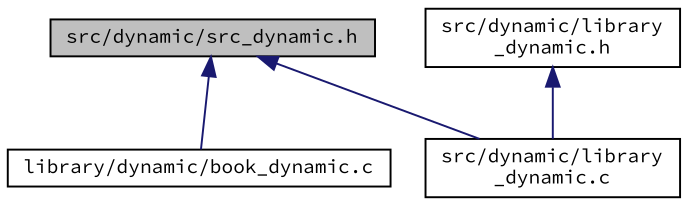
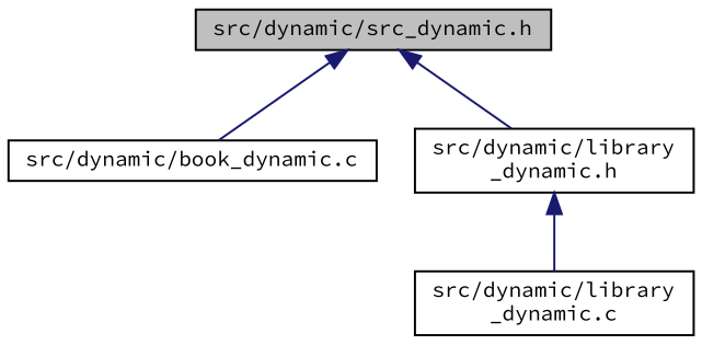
  digraph {
    fontname="Source Code Pro"
    node [color=black fillcolor=white fontname="Source Code Pro" fontsize=10 shape=record style=filled]
    edge [color=midnightblue dir=back fontname="Source Code Pro" fontsize=10 labelfontname=Helvetica labelfontsize=10 style=solid]
    n1 [fillcolor=grey75 fontcolor=black height=0.2 label="src/dynamic/src_dynamic.h" width=0.4]
-   n2 [height=0.2 label="library/dynamic/book_dynamic.c" width=0.4]
+   n2 [height=0.2 label="src/dynamic/book_dynamic.c" width=0.4]
    n3 [height=0.2 label="src/dynamic/library\l_dynamic.h" width=0.4]
    n4 [height=0.2 label="src/dynamic/library\l_dynamic.c" width=0.4]
    n1 -> n2
-   n1 -> n4
+   n1 -> n3
    n3 -> n4
  }
